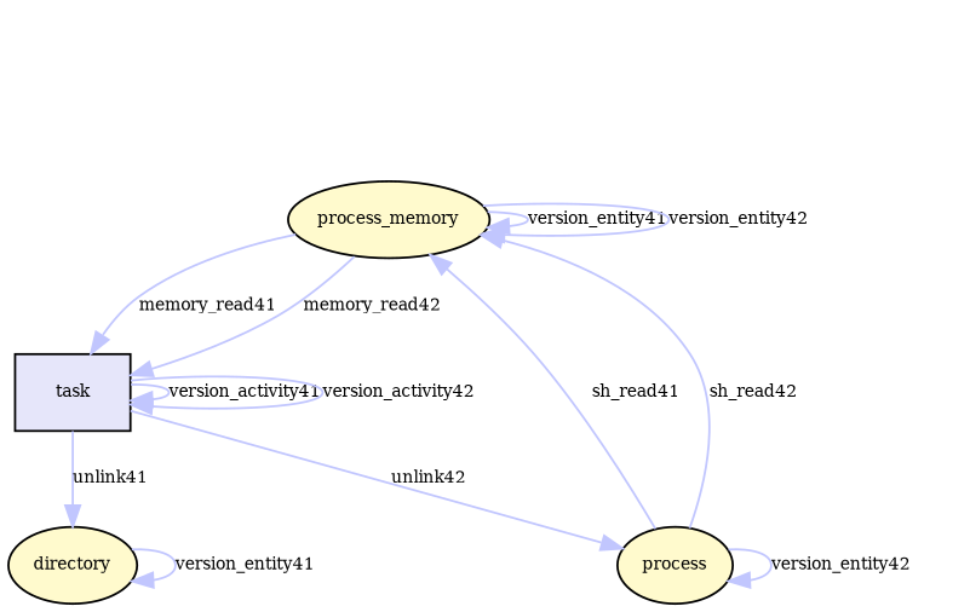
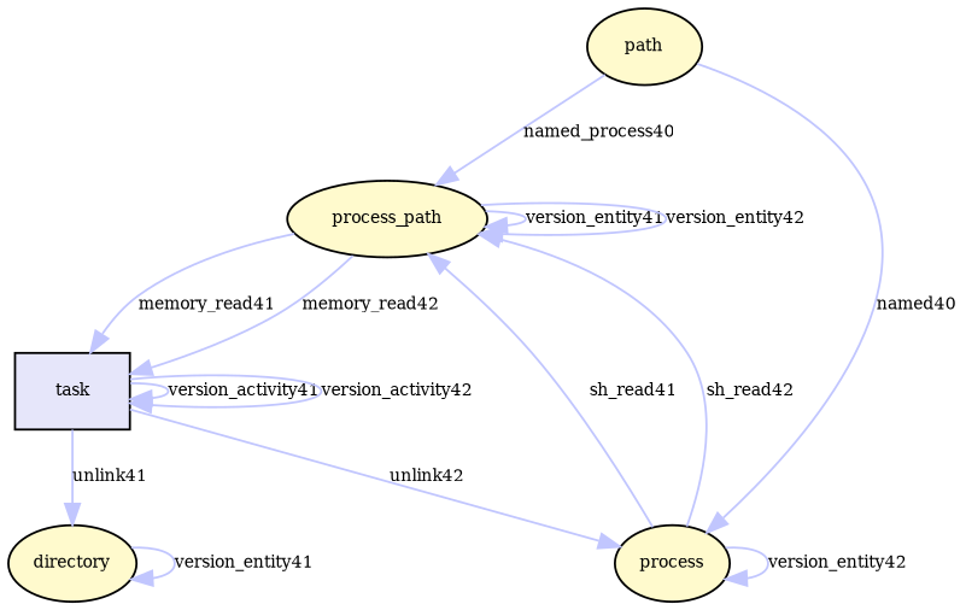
  digraph {
    node [fillcolor="#fffacd" fontsize=8 shape=ellipse style=filled]
    edge [color="#c1c6fe" fontsize=8]
-   n2 [label=process_memory]
+   n1 [label=path]
+   n2 [label=process_path]
    n3 [label=process]
    n4 [fillcolor="#e6e6fa" label=task shape=rectangle]
    n5 [label=directory]
+   n1 -> n2 [label=named_process40]
+   n1 -> n3 [label=named40]
    n2 -> n2 [label=version_entity41]
    n2 -> n2 [label=version_entity42]
    n2 -> n4 [label=memory_read41]
    n2 -> n4 [label=memory_read42]
    n3 -> n2 [label=sh_read41]
    n3 -> n2 [label=sh_read42]
    n3 -> n3 [label=version_entity42]
    n4 -> n3 [label=unlink42]
    n4 -> n4 [label=version_activity41]
    n4 -> n4 [label=version_activity42]
    n4 -> n5 [label=unlink41]
    n5 -> n5 [label=version_entity41]
  }
